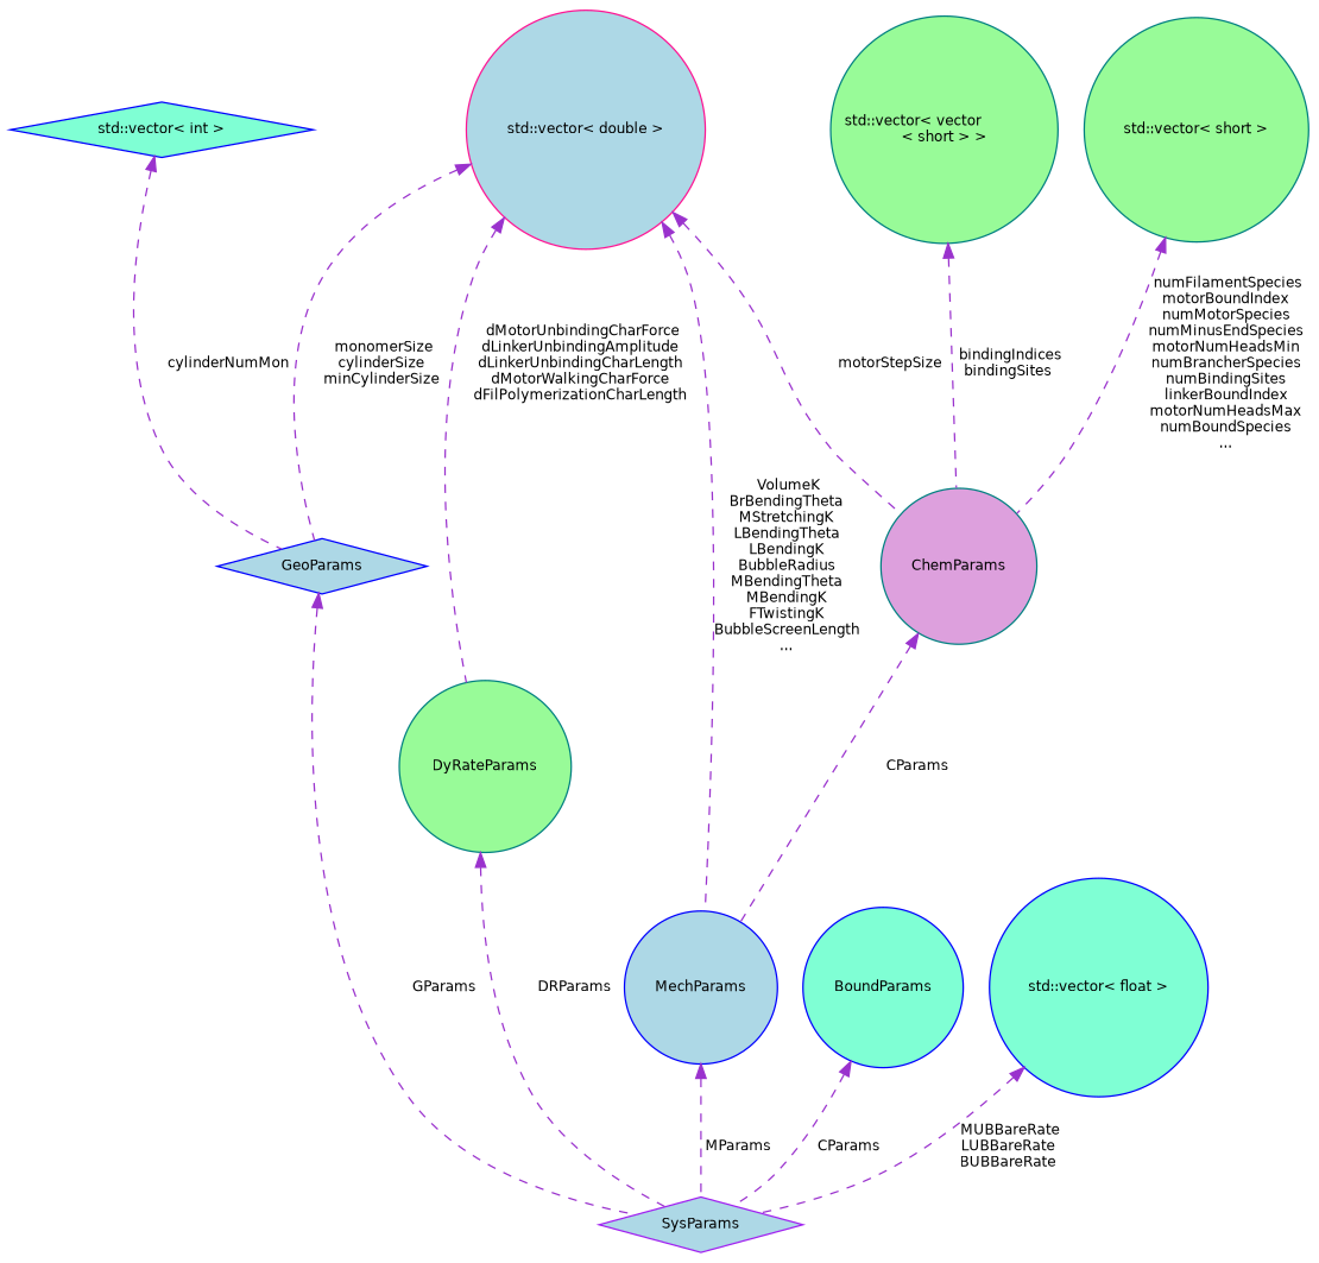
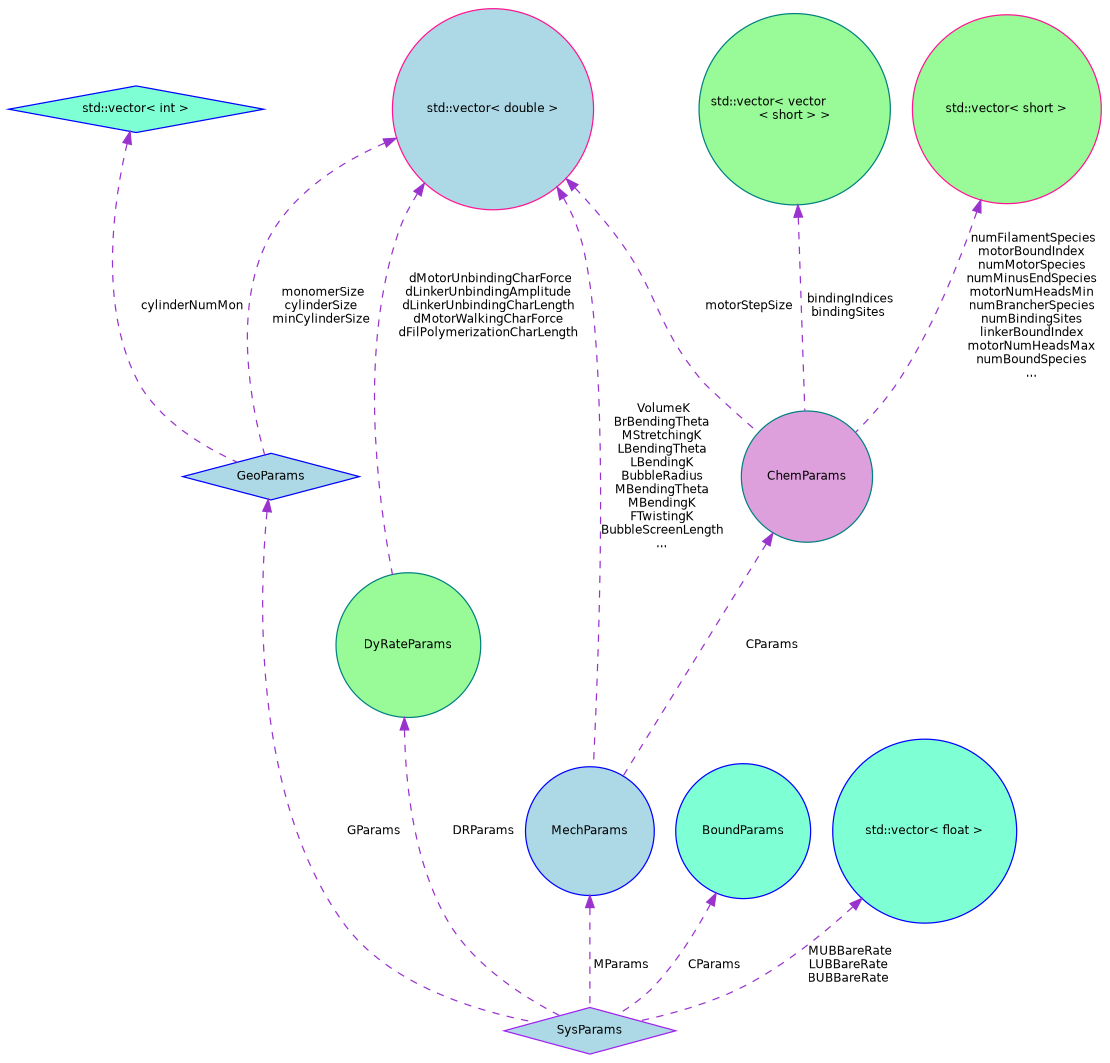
  digraph {
    rankdir=TB
    node [color=blue fillcolor=lightblue fontname=Helvetica fontsize=10 shape=circle style=filled]
    edge [color=darkorchid3 dir=back fontname=Helvetica fontsize=10 labelfontname=Helvetica labelfontsize=10 style=dashed]
    n1 [color=purple fontcolor=black height=0.2 label=SysParams shape=diamond width=0.4]
    n2 [height=0.2 label=GeoParams shape=diamond width=0.4]
    n3 [fillcolor=aquamarine height=0.2 label="std::vector\< int \>" shape=diamond width=0.4]
    n4 [color=deeppink height=0.2 label="std::vector\< double \>" width=0.4]
    n5 [color=teal fillcolor=palegreen height=0.2 label=DyRateParams width=0.4]
    n6 [color=teal fillcolor=plum height=0.2 label=ChemParams width=0.4]
    n7 [height=0.2 label=MechParams width=0.4]
    n8 [fillcolor=aquamarine height=0.2 label=BoundParams width=0.4]
    n9 [fillcolor=aquamarine height=0.2 label="std::vector\< float \>" width=0.4]
    n10 [color=teal fillcolor=palegreen height=0.2 label="std::vector\< vector\l\< short \> \>" width=0.4]
-   n11 [color=teal fillcolor=palegreen height=0.2 label="std::vector\< short \>" width=0.4]
+   n11 [color=deeppink fillcolor=palegreen height=0.2 label="std::vector\< short \>" width=0.4]
    n2 -> n1 [label=" GParams"]
    n3 -> n2 [label=" cylinderNumMon"]
    n4 -> n2 [label=" monomerSize\ncylinderSize\nminCylinderSize"]
    n4 -> n5 [label=" dMotorUnbindingCharForce\ndLinkerUnbindingAmplitude\ndLinkerUnbindingCharLength\ndMotorWalkingCharForce\ndFilPolymerizationCharLength"]
    n4 -> n6 [label=" motorStepSize"]
    n4 -> n7 [label=" VolumeK\nBrBendingTheta\nMStretchingK\nLBendingTheta\nLBendingK\nBubbleRadius\nMBendingTheta\nMBendingK\nFTwistingK\nBubbleScreenLength\n..."]
    n5 -> n1 [label=" DRParams"]
    n6 -> n7 [label=" CParams"]
    n7 -> n1 [label=" MParams"]
    n8 -> n1 [label=" CParams"]
    n9 -> n1 [label=" MUBBareRate\nLUBBareRate\nBUBBareRate"]
    n10 -> n6 [label=" bindingIndices\nbindingSites"]
    n11 -> n6 [label=" numFilamentSpecies\nmotorBoundIndex\nnumMotorSpecies\nnumMinusEndSpecies\nmotorNumHeadsMin\nnumBrancherSpecies\nnumBindingSites\nlinkerBoundIndex\nmotorNumHeadsMax\nnumBoundSpecies\n..."]
  }
